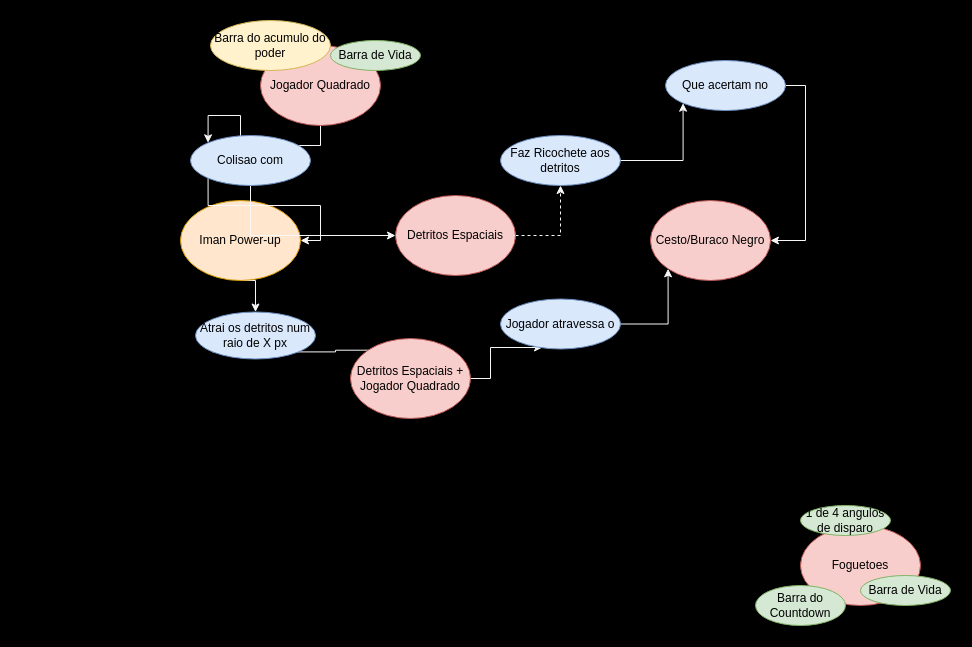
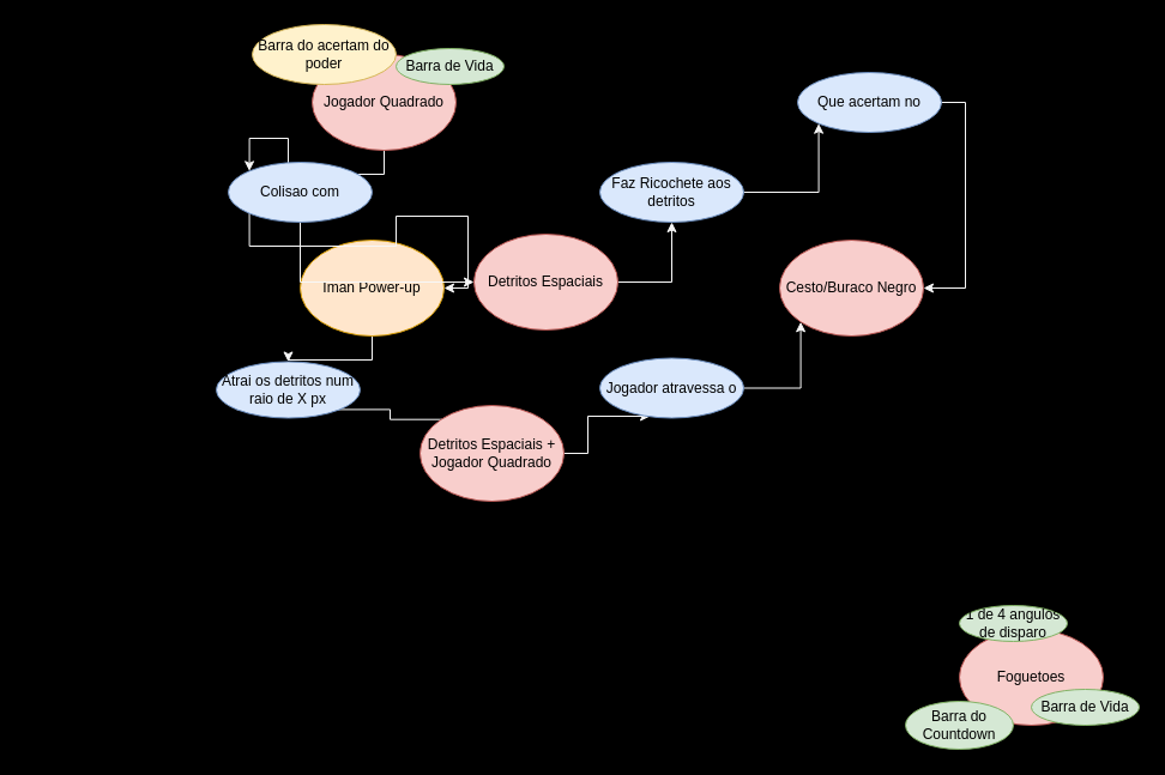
  <mxCell id="0" />
  <mxCell id="1" parent="0" />
  <mxCell id="2" value="Foguetoes" style="ellipse;whiteSpace=wrap;html=1;fillColor=#f8cecc;strokeColor=#b85450;" vertex="1" parent="1"><mxGeometry x="800" y="525" width="120" height="80" as="geometry" /></mxCell>
  <mxCell id="3" style="edgeStyle=orthogonalEdgeStyle;rounded=0;orthogonalLoop=1;jettySize=auto;html=1;exitX=0.5;exitY=1;exitDx=0;exitDy=0;entryX=0;entryY=0;entryDx=0;entryDy=0;strokeColor=#F7F7F7;" edge="1" parent="1" source="4" target="21"><mxGeometry relative="1" as="geometry" /></mxCell>
  <mxCell id="4" value="Jogador Quadrado" style="ellipse;whiteSpace=wrap;html=1;fillColor=#f8cecc;strokeColor=#b85450;" vertex="1" parent="1"><mxGeometry x="260" y="45" width="120" height="80" as="geometry" /></mxCell>
  <mxCell id="5" value="Cesto/Buraco Negro" style="ellipse;whiteSpace=wrap;html=1;fillColor=#f8cecc;strokeColor=#b85450;" vertex="1" parent="1"><mxGeometry x="650" y="200" width="120" height="80" as="geometry" /></mxCell>
- <mxCell id="6" style="edgeStyle=orthogonalEdgeStyle;rounded=0;orthogonalLoop=1;jettySize=auto;html=1;exitX=1;exitY=0.5;exitDx=0;exitDy=0;entryX=0.5;entryY=1;entryDx=0;entryDy=0;strokeColor=#F7F7F7;dashed=1;" edge="1" parent="1" source="7" target="13"><mxGeometry relative="1" as="geometry" /></mxCell>
+ <mxCell id="6" style="edgeStyle=orthogonalEdgeStyle;rounded=0;orthogonalLoop=1;jettySize=auto;html=1;exitX=1;exitY=0.5;exitDx=0;exitDy=0;entryX=0.5;entryY=1;entryDx=0;entryDy=0;strokeColor=#F7F7F7;" edge="1" parent="1" source="7" target="13"><mxGeometry relative="1" as="geometry" /></mxCell>
  <mxCell id="7" value="Detritos Espaciais" style="ellipse;whiteSpace=wrap;html=1;fillColor=#f8cecc;strokeColor=#b85450;" vertex="1" parent="1"><mxGeometry x="395" y="195" width="120" height="80" as="geometry" /></mxCell>
  <mxCell id="8" style="edgeStyle=orthogonalEdgeStyle;rounded=0;orthogonalLoop=1;jettySize=auto;html=1;exitX=0.5;exitY=1;exitDx=0;exitDy=0;entryX=0.5;entryY=0;entryDx=0;entryDy=0;strokeColor=#F7F7F7;" edge="1" parent="1" source="9" target="15"><mxGeometry relative="1" as="geometry" /></mxCell>
- <mxCell id="9" value="Iman Power-up" style="ellipse;whiteSpace=wrap;html=1;fillColor=#ffe6cc;strokeColor=#d79b00;" vertex="1" parent="1"><mxGeometry x="180" y="200" width="120" height="80" as="geometry" /></mxCell>
+ <mxCell id="9" value="Iman Power-up" style="ellipse;whiteSpace=wrap;html=1;fillColor=#ffe6cc;strokeColor=#d79b00;" vertex="1" parent="1"><mxGeometry x="250" y="200" width="120" height="80" as="geometry" /></mxCell>
  <mxCell id="10" value="Barra de Vida " style="ellipse;whiteSpace=wrap;html=1;fillColor=#d5e8d4;strokeColor=#82b366;" vertex="1" parent="1"><mxGeometry x="330" y="40" width="90" height="30" as="geometry" /></mxCell>
- <mxCell id="11" value="Barra do acumulo do poder" style="ellipse;whiteSpace=wrap;html=1;fillColor=#fff2cc;strokeColor=#d6b656;" vertex="1" parent="1"><mxGeometry x="210" y="20" width="120" height="50" as="geometry" /></mxCell>
+ <mxCell id="11" value="Barra do acertam do poder" style="ellipse;whiteSpace=wrap;html=1;fillColor=#fff2cc;strokeColor=#d6b656;" vertex="1" parent="1"><mxGeometry x="210" y="20" width="120" height="50" as="geometry" /></mxCell>
  <mxCell id="12" style="edgeStyle=orthogonalEdgeStyle;rounded=0;orthogonalLoop=1;jettySize=auto;html=1;exitX=1;exitY=0.5;exitDx=0;exitDy=0;entryX=0;entryY=1;entryDx=0;entryDy=0;strokeColor=#F7F7F7;" edge="1" parent="1" source="13" target="25"><mxGeometry relative="1" as="geometry" /></mxCell>
  <mxCell id="13" value="Faz Ricochete aos detritos" style="ellipse;whiteSpace=wrap;html=1;fillColor=#dae8fc;strokeColor=#6c8ebf;" vertex="1" parent="1"><mxGeometry x="500" y="135" width="120" height="50" as="geometry" /></mxCell>
  <mxCell id="14" style="edgeStyle=orthogonalEdgeStyle;rounded=0;orthogonalLoop=1;jettySize=auto;html=1;exitX=0;exitY=1;exitDx=0;exitDy=0;entryX=1;entryY=0;entryDx=0;entryDy=0;strokeColor=#F7F7F7;" edge="1" parent="1" source="15" target="23"><mxGeometry relative="1" as="geometry" /></mxCell>
- <mxCell id="15" value="Atrai os detritos num raio de X px" style="ellipse;whiteSpace=wrap;html=1;fillColor=#dae8fc;strokeColor=#6c8ebf;" vertex="1" parent="1"><mxGeometry x="195" y="311.5" width="120" height="47" as="geometry" /></mxCell>
+ <mxCell id="15" value="Atrai os detritos num raio de X px" style="ellipse;whiteSpace=wrap;html=1;fillColor=#dae8fc;strokeColor=#6c8ebf;" vertex="1" parent="1"><mxGeometry x="180" y="301.5" width="120" height="47" as="geometry" /></mxCell>
  <mxCell id="16" value="" style="endArrow=classic;html=1;" edge="1" parent="1"><mxGeometry width="50" height="50" relative="1" as="geometry"><mxPoint x="30" y="425" as="sourcePoint" /><mxPoint x="80" y="375" as="targetPoint" /></mxGeometry></mxCell>
  <mxCell id="17" value="" style="endArrow=classic;startArrow=classic;html=1;" edge="1" parent="1"><mxGeometry width="50" height="50" relative="1" as="geometry"><mxPoint x="20" y="505" as="sourcePoint" /><mxPoint x="70" y="455" as="targetPoint" /></mxGeometry></mxCell>
  <mxCell id="18" value="" style="shape=link;html=1;" edge="1" parent="1"><mxGeometry width="50" height="50" relative="1" as="geometry"><mxPoint x="20" y="585" as="sourcePoint" /><mxPoint x="70" y="535" as="targetPoint" /></mxGeometry></mxCell>
  <mxCell id="19" style="edgeStyle=orthogonalEdgeStyle;rounded=0;orthogonalLoop=1;jettySize=auto;html=1;exitX=0.5;exitY=1;exitDx=0;exitDy=0;entryX=0;entryY=0.5;entryDx=0;entryDy=0;strokeColor=#F7F7F7;" edge="1" parent="1" source="21" target="7"><mxGeometry relative="1" as="geometry" /></mxCell>
  <mxCell id="20" style="edgeStyle=orthogonalEdgeStyle;rounded=0;orthogonalLoop=1;jettySize=auto;html=1;exitX=0;exitY=1;exitDx=0;exitDy=0;entryX=1;entryY=0.5;entryDx=0;entryDy=0;strokeColor=#F7F7F7;" edge="1" parent="1" source="21" target="9"><mxGeometry relative="1" as="geometry" /></mxCell>
  <mxCell id="21" value="Colisao com" style="ellipse;whiteSpace=wrap;html=1;fillColor=#dae8fc;strokeColor=#6c8ebf;" vertex="1" parent="1"><mxGeometry x="190" y="135" width="120" height="50" as="geometry" /></mxCell>
  <mxCell id="22" style="edgeStyle=orthogonalEdgeStyle;rounded=0;orthogonalLoop=1;jettySize=auto;html=1;exitX=1;exitY=0.5;exitDx=0;exitDy=0;entryX=0.35;entryY=0.97;entryDx=0;entryDy=0;entryPerimeter=0;strokeColor=#F7F7F7;" edge="1" parent="1" source="23" target="27"><mxGeometry relative="1" as="geometry" /></mxCell>
  <mxCell id="23" value="Detritos Espaciais + Jogador Quadrado" style="ellipse;whiteSpace=wrap;html=1;fillColor=#f8cecc;strokeColor=#b85450;" vertex="1" parent="1"><mxGeometry x="350" y="338" width="120" height="80" as="geometry" /></mxCell>
  <mxCell id="24" style="edgeStyle=orthogonalEdgeStyle;rounded=0;orthogonalLoop=1;jettySize=auto;html=1;exitX=1;exitY=0.5;exitDx=0;exitDy=0;entryX=1;entryY=0.5;entryDx=0;entryDy=0;strokeColor=#F7F7F7;" edge="1" parent="1" source="25" target="5"><mxGeometry relative="1" as="geometry" /></mxCell>
  <mxCell id="25" value="Que acertam no" style="ellipse;whiteSpace=wrap;html=1;fillColor=#dae8fc;strokeColor=#6c8ebf;" vertex="1" parent="1"><mxGeometry x="665" y="60" width="120" height="50" as="geometry" /></mxCell>
  <mxCell id="26" style="edgeStyle=orthogonalEdgeStyle;rounded=0;orthogonalLoop=1;jettySize=auto;html=1;exitX=1;exitY=0.5;exitDx=0;exitDy=0;entryX=0;entryY=1;entryDx=0;entryDy=0;strokeColor=#F7F7F7;" edge="1" parent="1" source="27" target="5"><mxGeometry relative="1" as="geometry" /></mxCell>
  <mxCell id="27" value="Jogador atravessa o" style="ellipse;whiteSpace=wrap;html=1;fillColor=#dae8fc;strokeColor=#6c8ebf;" vertex="1" parent="1"><mxGeometry x="500" y="298.5" width="120" height="50" as="geometry" /></mxCell>
  <mxCell id="28" value="Barra de Vida " style="ellipse;whiteSpace=wrap;html=1;fillColor=#d5e8d4;strokeColor=#82b366;" vertex="1" parent="1"><mxGeometry x="860" y="575" width="90" height="30" as="geometry" /></mxCell>
  <mxCell id="29" value="Barra do Countdown" style="ellipse;whiteSpace=wrap;html=1;fillColor=#d5e8d4;strokeColor=#82b366;" vertex="1" parent="1"><mxGeometry x="755" y="585" width="90" height="40" as="geometry" /></mxCell>
  <mxCell id="30" value="1 de 4 angulos de disparo" style="ellipse;whiteSpace=wrap;html=1;fillColor=#d5e8d4;strokeColor=#82b366;" vertex="1" parent="1"><mxGeometry x="800" y="505" width="90" height="30" as="geometry" /></mxCell>
